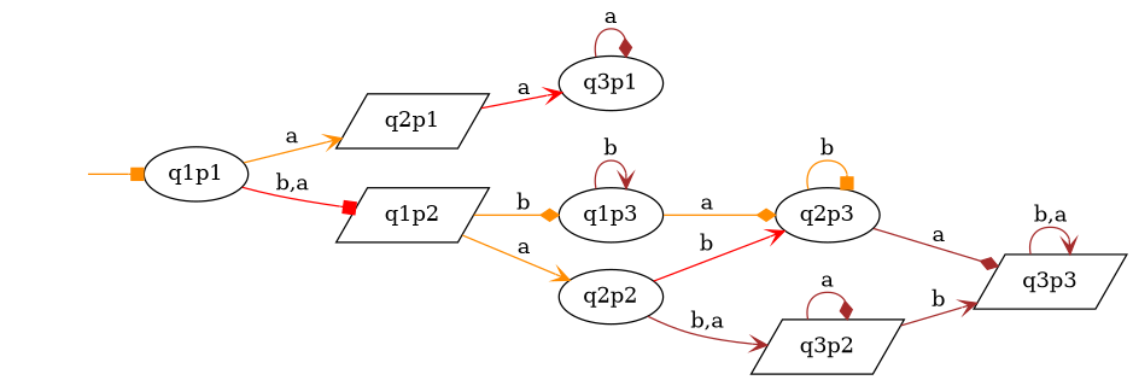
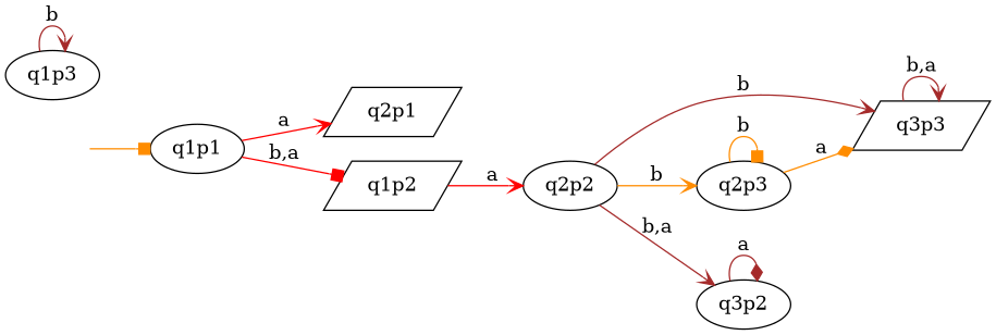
  digraph {
    rankdir=LR
    node [shape=ellipse]
    edge [arrowhead=vee color=brown]
    "" [shape=none]
    q1p1
    q2p1 [shape=parallelogram]
    q1p2 [shape=parallelogram]
    q3p3 [shape=parallelogram]
-   q3p1
    q2p2
    q1p3
    q2p3
-   q3p2 [shape=parallelogram]
+   q3p2
    "" -> q1p1 [arrowhead=box color=darkorange]
-   q1p1 -> q2p1 [color=darkorange label=a]
+   q1p1 -> q2p1 [color=red label=a]
    q1p1 -> q1p2 [arrowhead=box color=red label="b,a"]
-   q2p1 -> q3p1 [color=red label=a]
-   q1p2 -> q2p2 [color=darkorange label=a]
-   q1p2 -> q1p3 [arrowhead=diamond color=darkorange label=b]
+   q1p2 -> q2p2 [color=red label=a]
    q3p3 -> q3p3 [label="b,a"]
-   q3p1 -> q3p1 [arrowhead=diamond label=a]
-   q2p2 -> q2p3 [color=red label=b]
+   q2p2 -> q2p3 [color=darkorange label=b]
    q2p2 -> q3p2 [label="b,a"]
    q1p3 -> q1p3 [label=b]
-   q1p3 -> q2p3 [arrowhead=diamond color=darkorange label=a]
-   q2p3 -> q3p3 [arrowhead=diamond label=a]
+   q2p3 -> q3p3 [arrowhead=diamond color=darkorange label=a]
    q2p3 -> q2p3 [arrowhead=box color=darkorange label=b]
-   q3p2 -> q3p3 [label=b]
+   q2p2 -> q3p3 [label=b]
    q3p2 -> q3p2 [arrowhead=diamond label=a]
  }
